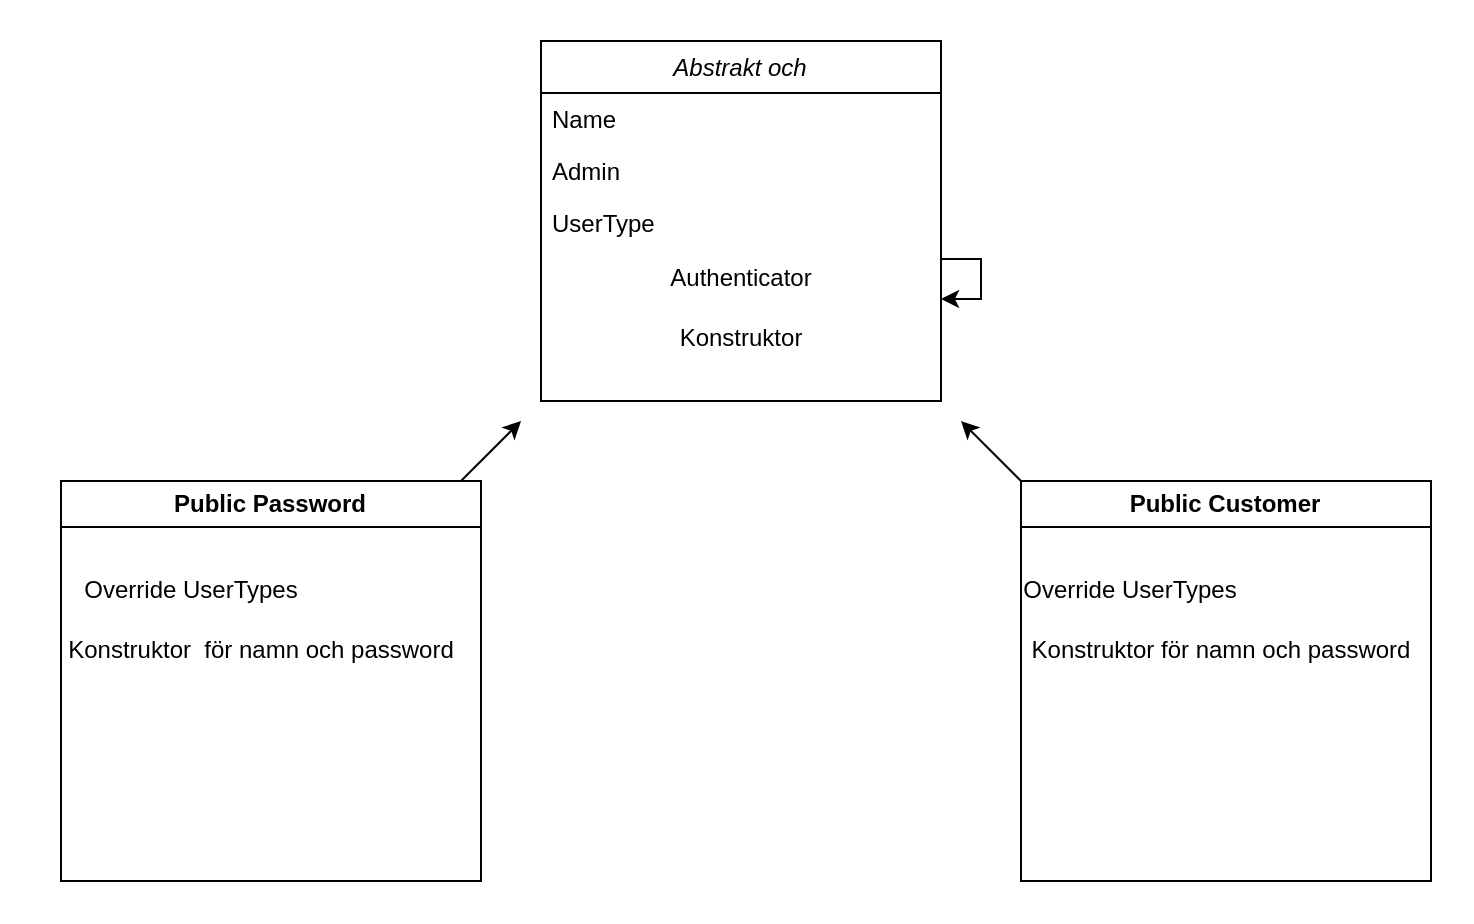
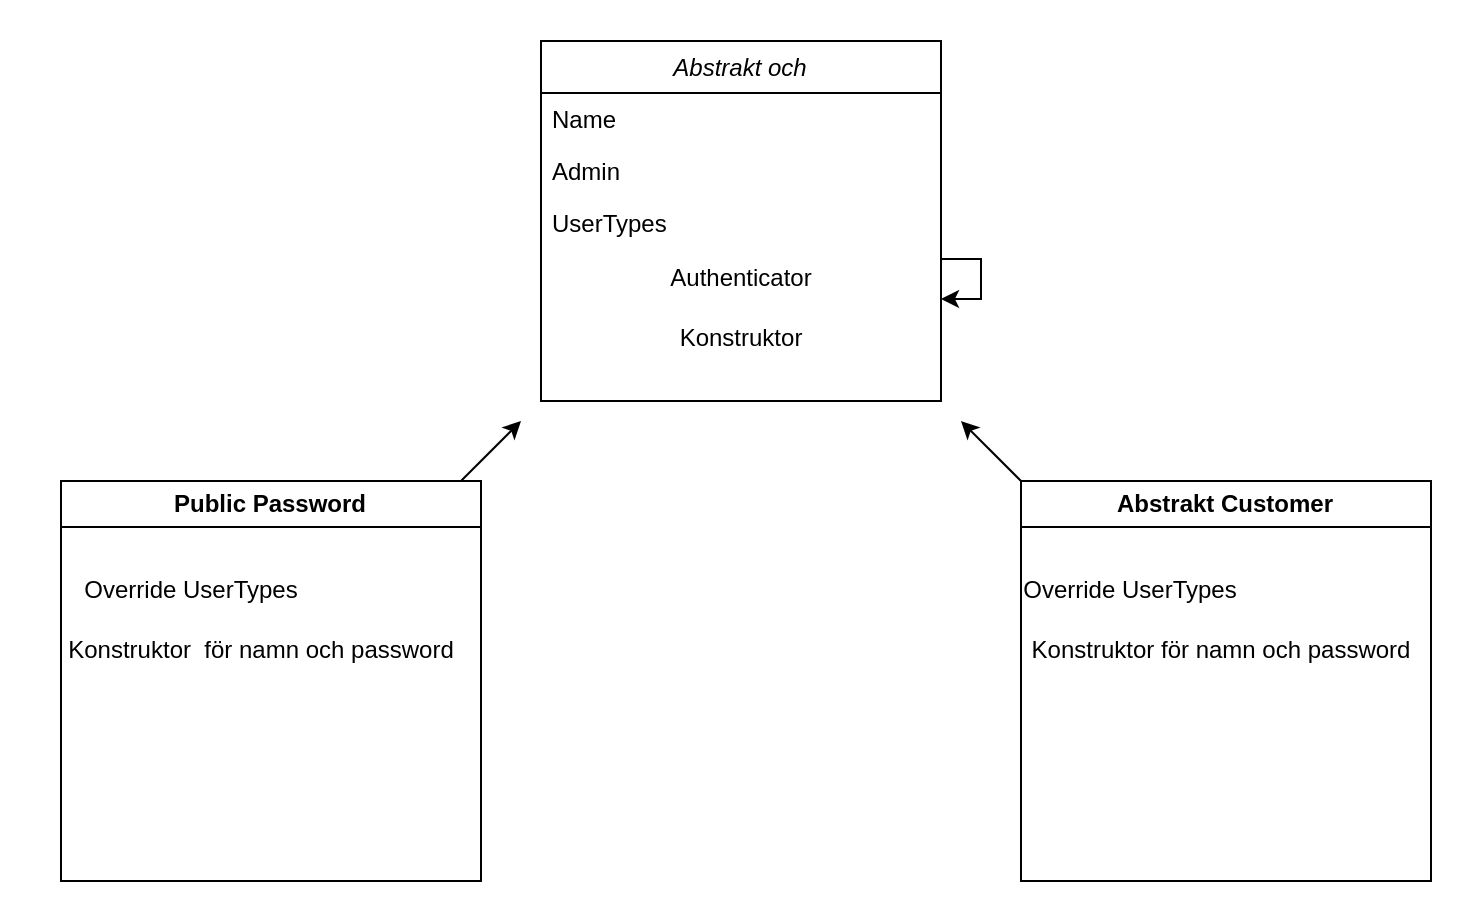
  <mxCell id="0" />
  <mxCell id="1" parent="0" />
  <mxCell id="2" value="Abstrakt och" style="swimlane;fontStyle=2;align=center;verticalAlign=top;childLayout=stackLayout;horizontal=1;startSize=26;horizontalStack=0;resizeParent=1;resizeLast=0;collapsible=1;marginBottom=0;rounded=0;shadow=0;strokeWidth=1;" parent="1" vertex="1"><mxGeometry x="270" y="20" width="200" height="180" as="geometry"><mxRectangle x="230" y="140" width="160" height="26" as="alternateBounds" /></mxGeometry></mxCell>
  <mxCell id="3" value="Name" style="text;align=left;verticalAlign=top;spacingLeft=4;spacingRight=4;overflow=hidden;rotatable=0;points=[[0,0.5],[1,0.5]];portConstraint=eastwest;" parent="2" vertex="1"><mxGeometry y="26" width="200" height="26" as="geometry" /></mxCell>
  <mxCell id="4" value="Admin" style="text;align=left;verticalAlign=top;spacingLeft=4;spacingRight=4;overflow=hidden;rotatable=0;points=[[0,0.5],[1,0.5]];portConstraint=eastwest;rounded=0;shadow=0;html=0;" parent="2" vertex="1"><mxGeometry y="52" width="200" height="26" as="geometry" /></mxCell>
- <mxCell id="5" value="UserType" style="text;align=left;verticalAlign=top;spacingLeft=4;spacingRight=4;overflow=hidden;rotatable=0;points=[[0,0.5],[1,0.5]];portConstraint=eastwest;rounded=0;shadow=0;html=0;" parent="2" vertex="1"><mxGeometry y="78" width="200" height="26" as="geometry" /></mxCell>
+ <mxCell id="5" value="UserTypes" style="text;align=left;verticalAlign=top;spacingLeft=4;spacingRight=4;overflow=hidden;rotatable=0;points=[[0,0.5],[1,0.5]];portConstraint=eastwest;rounded=0;shadow=0;html=0;" parent="2" vertex="1"><mxGeometry y="78" width="200" height="26" as="geometry" /></mxCell>
  <mxCell id="6" value="" style="line;html=1;strokeWidth=1;align=left;verticalAlign=middle;spacingTop=-1;spacingLeft=3;spacingRight=3;rotatable=0;labelPosition=right;points=[];portConstraint=eastwest;" parent="2" vertex="1"><mxGeometry y="104" width="200" as="geometry" /></mxCell>
  <mxCell id="7" style="edgeStyle=orthogonalEdgeStyle;rounded=0;orthogonalLoop=1;jettySize=auto;html=1;" edge="1" parent="2" source="8" target="8"><mxGeometry relative="1" as="geometry" /></mxCell>
  <mxCell id="8" value="Authenticator" style="text;html=1;align=center;verticalAlign=middle;resizable=0;points=[];autosize=1;strokeColor=none;fillColor=none;" vertex="1" parent="2"><mxGeometry y="104" width="200" height="30" as="geometry" /></mxCell>
  <mxCell id="9" value="Konstruktor" style="text;html=1;align=center;verticalAlign=middle;resizable=0;points=[];autosize=1;strokeColor=none;fillColor=none;" vertex="1" parent="2"><mxGeometry y="134" width="200" height="30" as="geometry" /></mxCell>
  <mxCell id="10" value="Public Password" style="swimlane;whiteSpace=wrap;html=1;" vertex="1" parent="1"><mxGeometry x="30" y="240" width="210" height="200" as="geometry" /></mxCell>
  <mxCell id="11" value="Override UserTypes" style="text;html=1;align=center;verticalAlign=middle;resizable=0;points=[];autosize=1;strokeColor=none;fillColor=none;" vertex="1" parent="10"><mxGeometry y="40" width="130" height="30" as="geometry" /></mxCell>
  <mxCell id="12" value="Konstruktor&amp;nbsp; för namn och password" style="text;html=1;align=center;verticalAlign=middle;resizable=0;points=[];autosize=1;strokeColor=none;fillColor=none;" vertex="1" parent="10"><mxGeometry x="-10" y="70" width="220" height="30" as="geometry" /></mxCell>
  <mxCell id="13" value="" style="endArrow=classic;html=1;rounded=0;" edge="1" parent="1"><mxGeometry width="50" height="50" relative="1" as="geometry"><mxPoint x="230" y="240" as="sourcePoint" /><mxPoint x="260" y="210" as="targetPoint" /><Array as="points" /></mxGeometry></mxCell>
- <mxCell id="14" value="Public Customer" style="swimlane;whiteSpace=wrap;html=1;" vertex="1" parent="1"><mxGeometry x="510" y="240" width="205" height="200" as="geometry" /></mxCell>
+ <mxCell id="14" value="Abstrakt Customer" style="swimlane;whiteSpace=wrap;html=1;" vertex="1" parent="1"><mxGeometry x="510" y="240" width="205" height="200" as="geometry" /></mxCell>
  <mxCell id="15" value="Override UserTypes" style="text;html=1;strokeColor=none;fillColor=none;align=center;verticalAlign=middle;whiteSpace=wrap;rounded=0;" vertex="1" parent="14"><mxGeometry y="40" width="110" height="30" as="geometry" /></mxCell>
  <mxCell id="16" value="Konstruktor för namn och password" style="text;html=1;align=center;verticalAlign=middle;resizable=0;points=[];autosize=1;strokeColor=none;fillColor=none;" vertex="1" parent="14"><mxGeometry x="-5" y="70" width="210" height="30" as="geometry" /></mxCell>
  <mxCell id="17" value="" style="endArrow=classic;html=1;rounded=0;" edge="1" parent="1"><mxGeometry width="50" height="50" relative="1" as="geometry"><mxPoint x="510" y="240" as="sourcePoint" /><mxPoint x="480" y="210" as="targetPoint" /></mxGeometry></mxCell>
